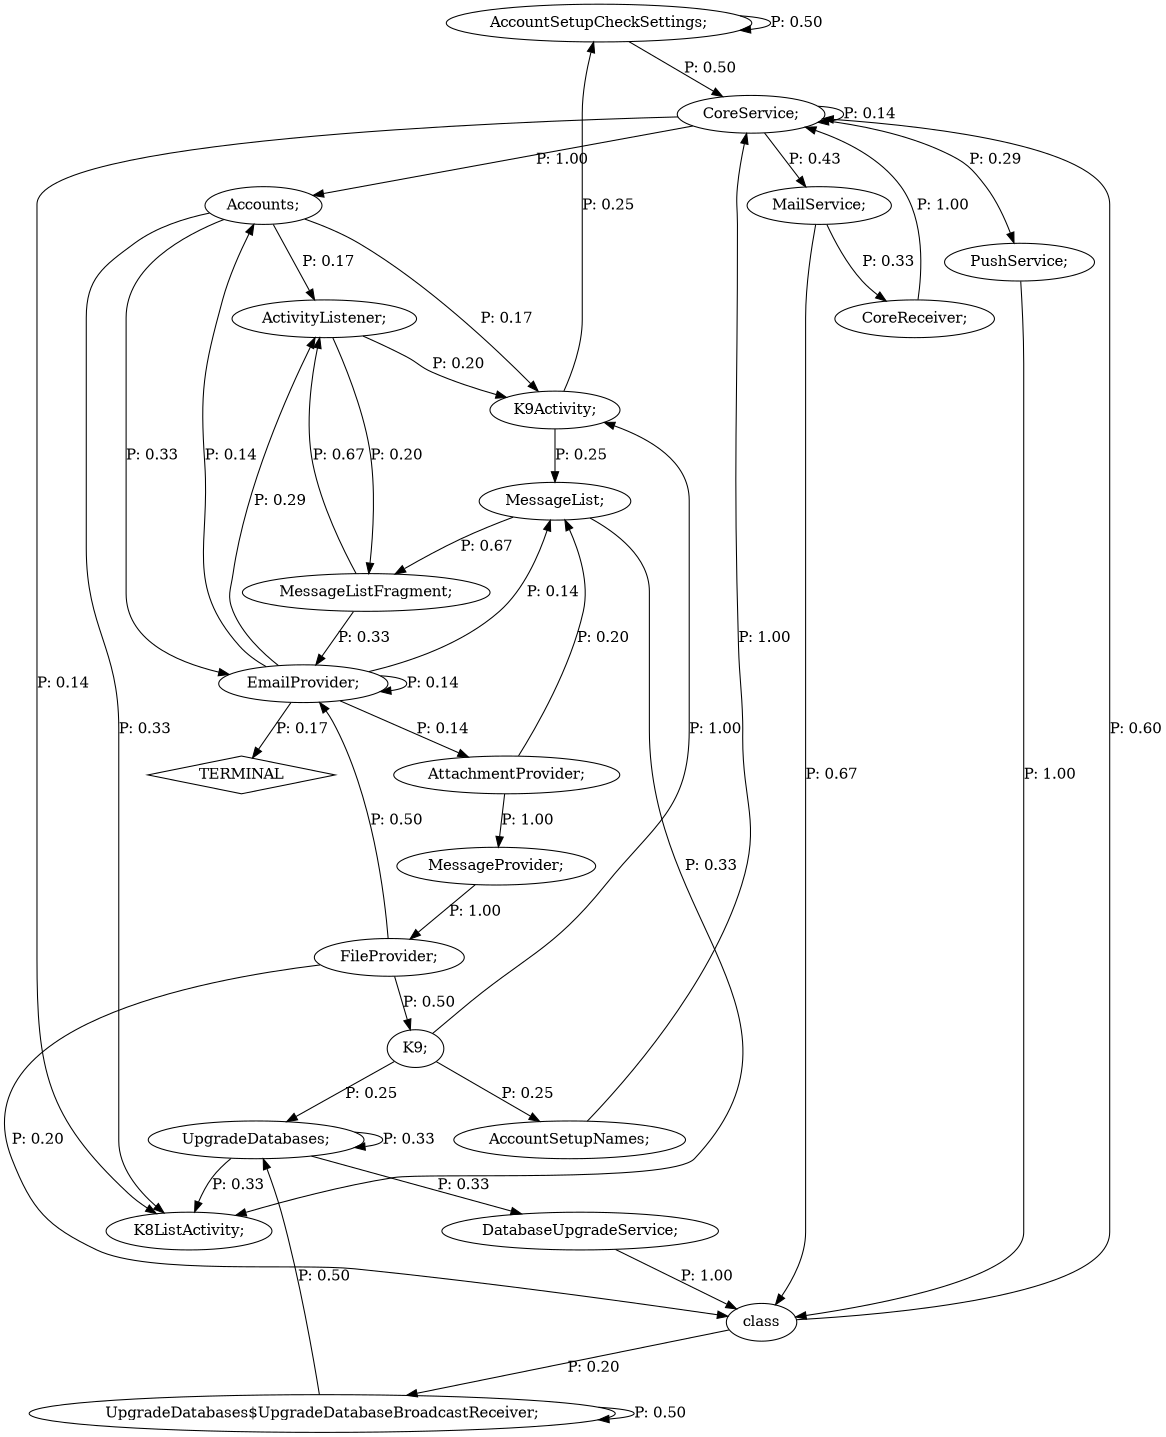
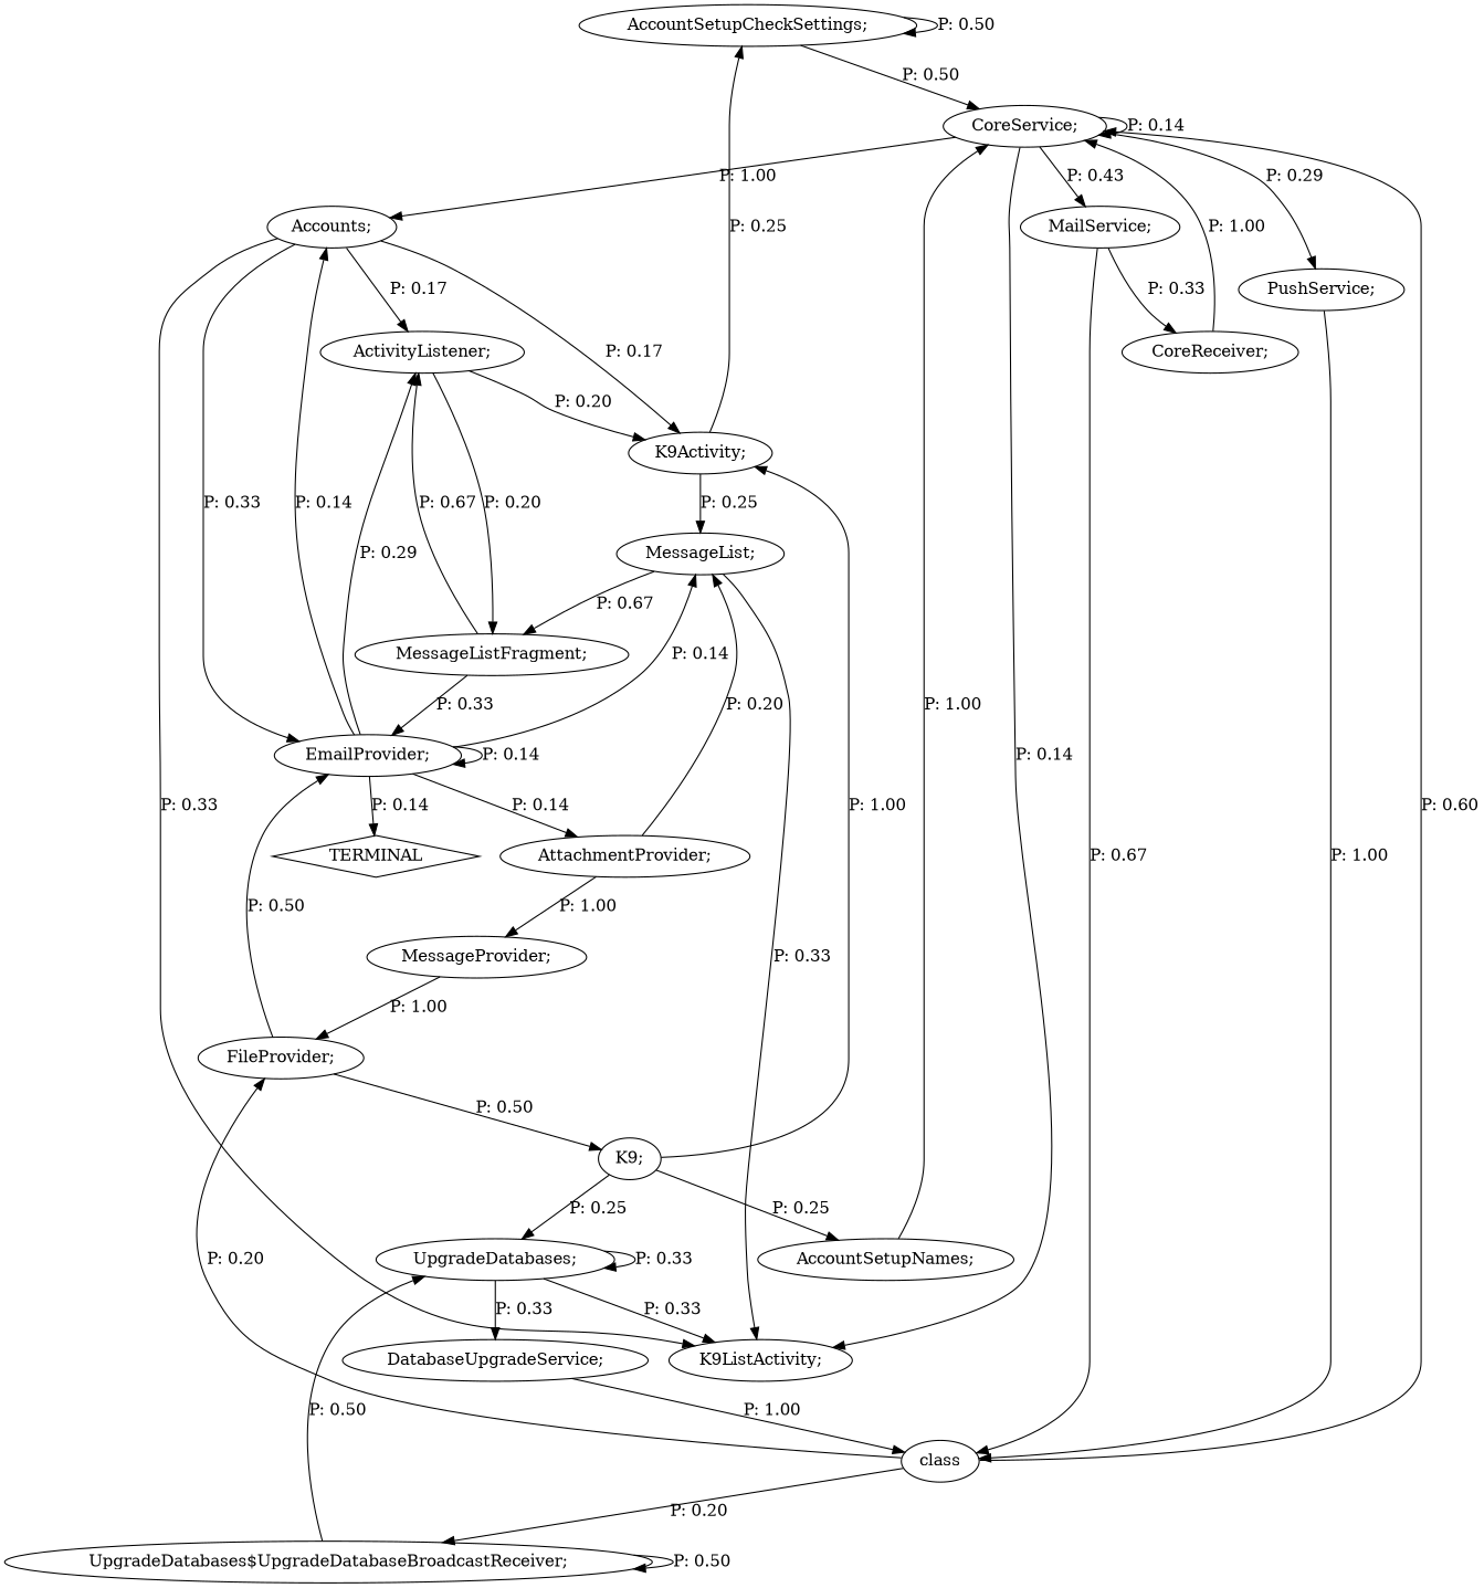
  digraph {
    n1 [label="AccountSetupCheckSettings;"]
    n2 [label="CoreService;"]
    n3 [label="Accounts;"]
-   n4 [label="K8ListActivity;"]
+   n4 [label="K9ListActivity;"]
    n5 [label="MailService;"]
    n6 [label="PushService;"]
    n7 [label="AccountSetupNames;"]
    n8 [label="ActivityListener;"]
    n9 [label="EmailProvider;"]
    n10 [label="K9Activity;"]
    n11 [label="MessageListFragment;"]
    n12 [label="MessageList;"]
    n13 [label="AttachmentProvider;"]
    n14 [label=TERMINAL shape=diamond]
    n15 [label="MessageProvider;"]
    n16 [label="FileProvider;"]
    n17 [label="CoreReceiver;"]
    n18 [label=class]
    n19 [label="DatabaseUpgradeService;"]
    n20 [label="UpgradeDatabases$UpgradeDatabaseBroadcastReceiver;"]
    n21 [label="K9;"]
    n22 [label="UpgradeDatabases;"]
    n1 -> n1 [label="P: 0.50"]
    n1 -> n2 [label="P: 0.50"]
    n2 -> n2 [label="P: 0.14"]
    n2 -> n3 [label="P: 1.00"]
    n2 -> n4 [label="P: 0.14"]
    n2 -> n5 [label="P: 0.43"]
    n2 -> n6 [label="P: 0.29"]
    n3 -> n4 [label="P: 0.33"]
    n3 -> n8 [label="P: 0.17"]
    n3 -> n9 [label="P: 0.33"]
    n3 -> n10 [label="P: 0.17"]
    n5 -> n17 [label="P: 0.33"]
    n5 -> n18 [label="P: 0.67"]
    n6 -> n18 [label="P: 1.00"]
    n7 -> n2 [label="P: 1.00"]
    n8 -> n10 [label="P: 0.20"]
    n8 -> n11 [label="P: 0.20"]
    n9 -> n3 [label="P: 0.14"]
    n9 -> n8 [label="P: 0.29"]
    n9 -> n9 [label="P: 0.14"]
    n9 -> n12 [label="P: 0.14"]
    n9 -> n13 [label="P: 0.14"]
-   n9 -> n14 [label="P: 0.17"]
+   n9 -> n14 [label="P: 0.14"]
    n10 -> n1 [label="P: 0.25"]
    n10 -> n12 [label="P: 0.25"]
    n11 -> n8 [label="P: 0.67"]
    n11 -> n9 [label="P: 0.33"]
    n12 -> n4 [label="P: 0.33"]
    n12 -> n11 [label="P: 0.67"]
    n13 -> n12 [label="P: 0.20"]
    n13 -> n15 [label="P: 1.00"]
    n15 -> n16 [label="P: 1.00"]
    n16 -> n9 [label="P: 0.50"]
    n16 -> n21 [label="P: 0.50"]
    n17 -> n2 [label="P: 1.00"]
    n18 -> n2 [label="P: 0.60"]
-   n16 -> n18 [label="P: 0.20"]
+   n18 -> n16 [label="P: 0.20"]
    n18 -> n20 [label="P: 0.20"]
    n19 -> n18 [label="P: 1.00"]
    n20 -> n20 [label="P: 0.50"]
    n20 -> n22 [label="P: 0.50"]
    n21 -> n7 [label="P: 0.25"]
    n21 -> n10 [label="P: 1.00"]
    n21 -> n22 [label="P: 0.25"]
    n22 -> n4 [label="P: 0.33"]
    n22 -> n19 [label="P: 0.33"]
    n22 -> n22 [label="P: 0.33"]
  }
